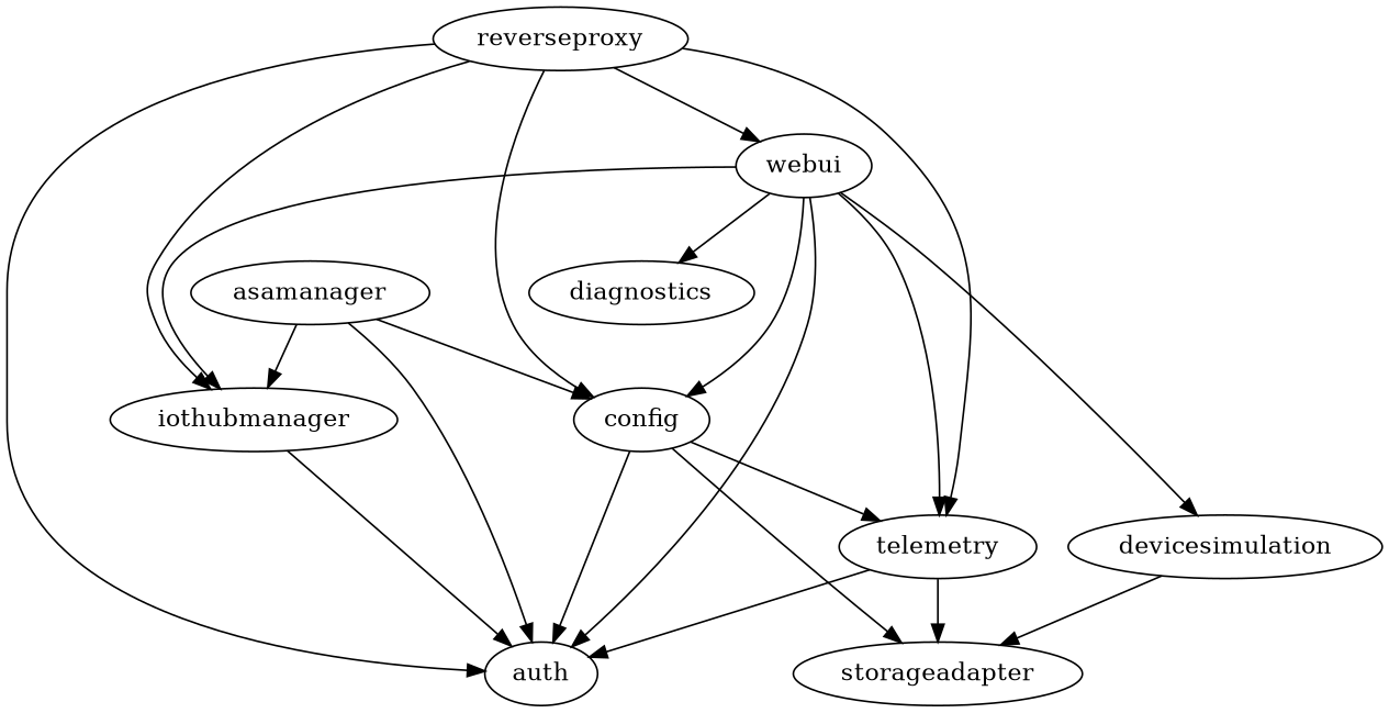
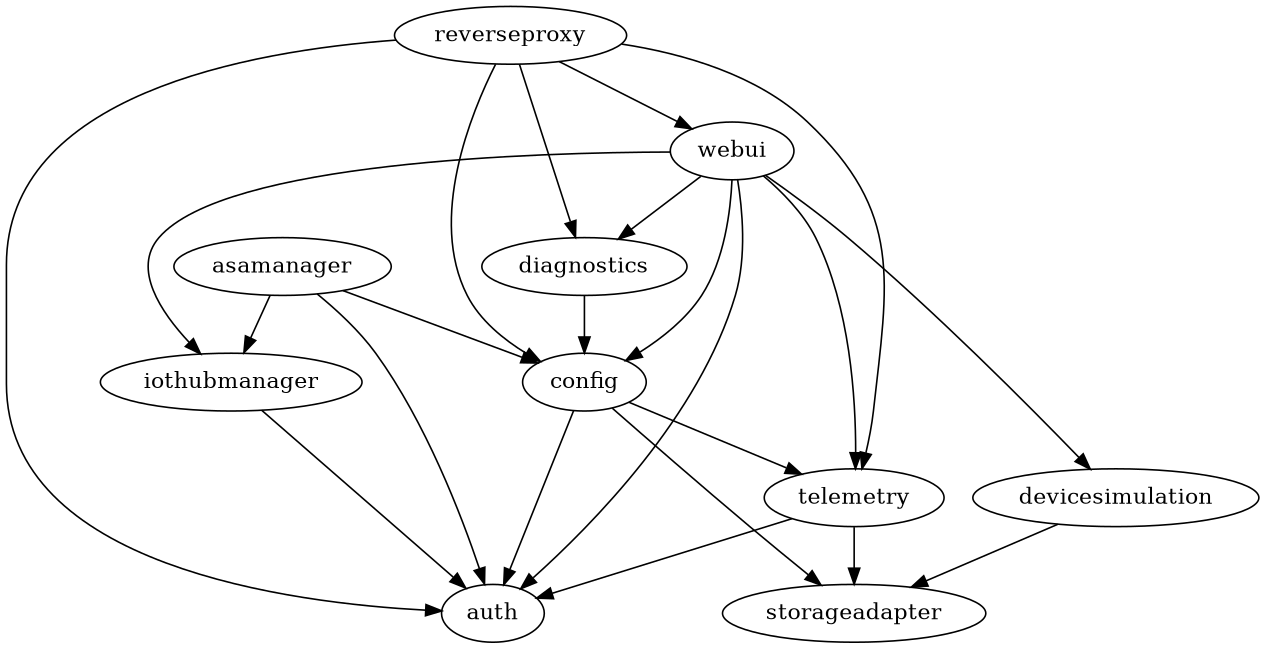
  digraph {
    reverseproxy
    webui
    auth
    iothubmanager
    telemetry
    config
    devicesimulation
    diagnostics
    storageadapter
    asamanager
    reverseproxy -> webui
    reverseproxy -> auth
-   reverseproxy -> iothubmanager
+   reverseproxy -> diagnostics
    reverseproxy -> telemetry
    reverseproxy -> config
    webui -> auth
    webui -> iothubmanager
    webui -> telemetry
    webui -> config
    webui -> devicesimulation
    webui -> diagnostics
    iothubmanager -> auth
    telemetry -> auth
    telemetry -> storageadapter
    config -> auth
    config -> telemetry
    config -> storageadapter
    devicesimulation -> storageadapter
+   diagnostics -> config
    asamanager -> auth
    asamanager -> iothubmanager
    asamanager -> config
  }
